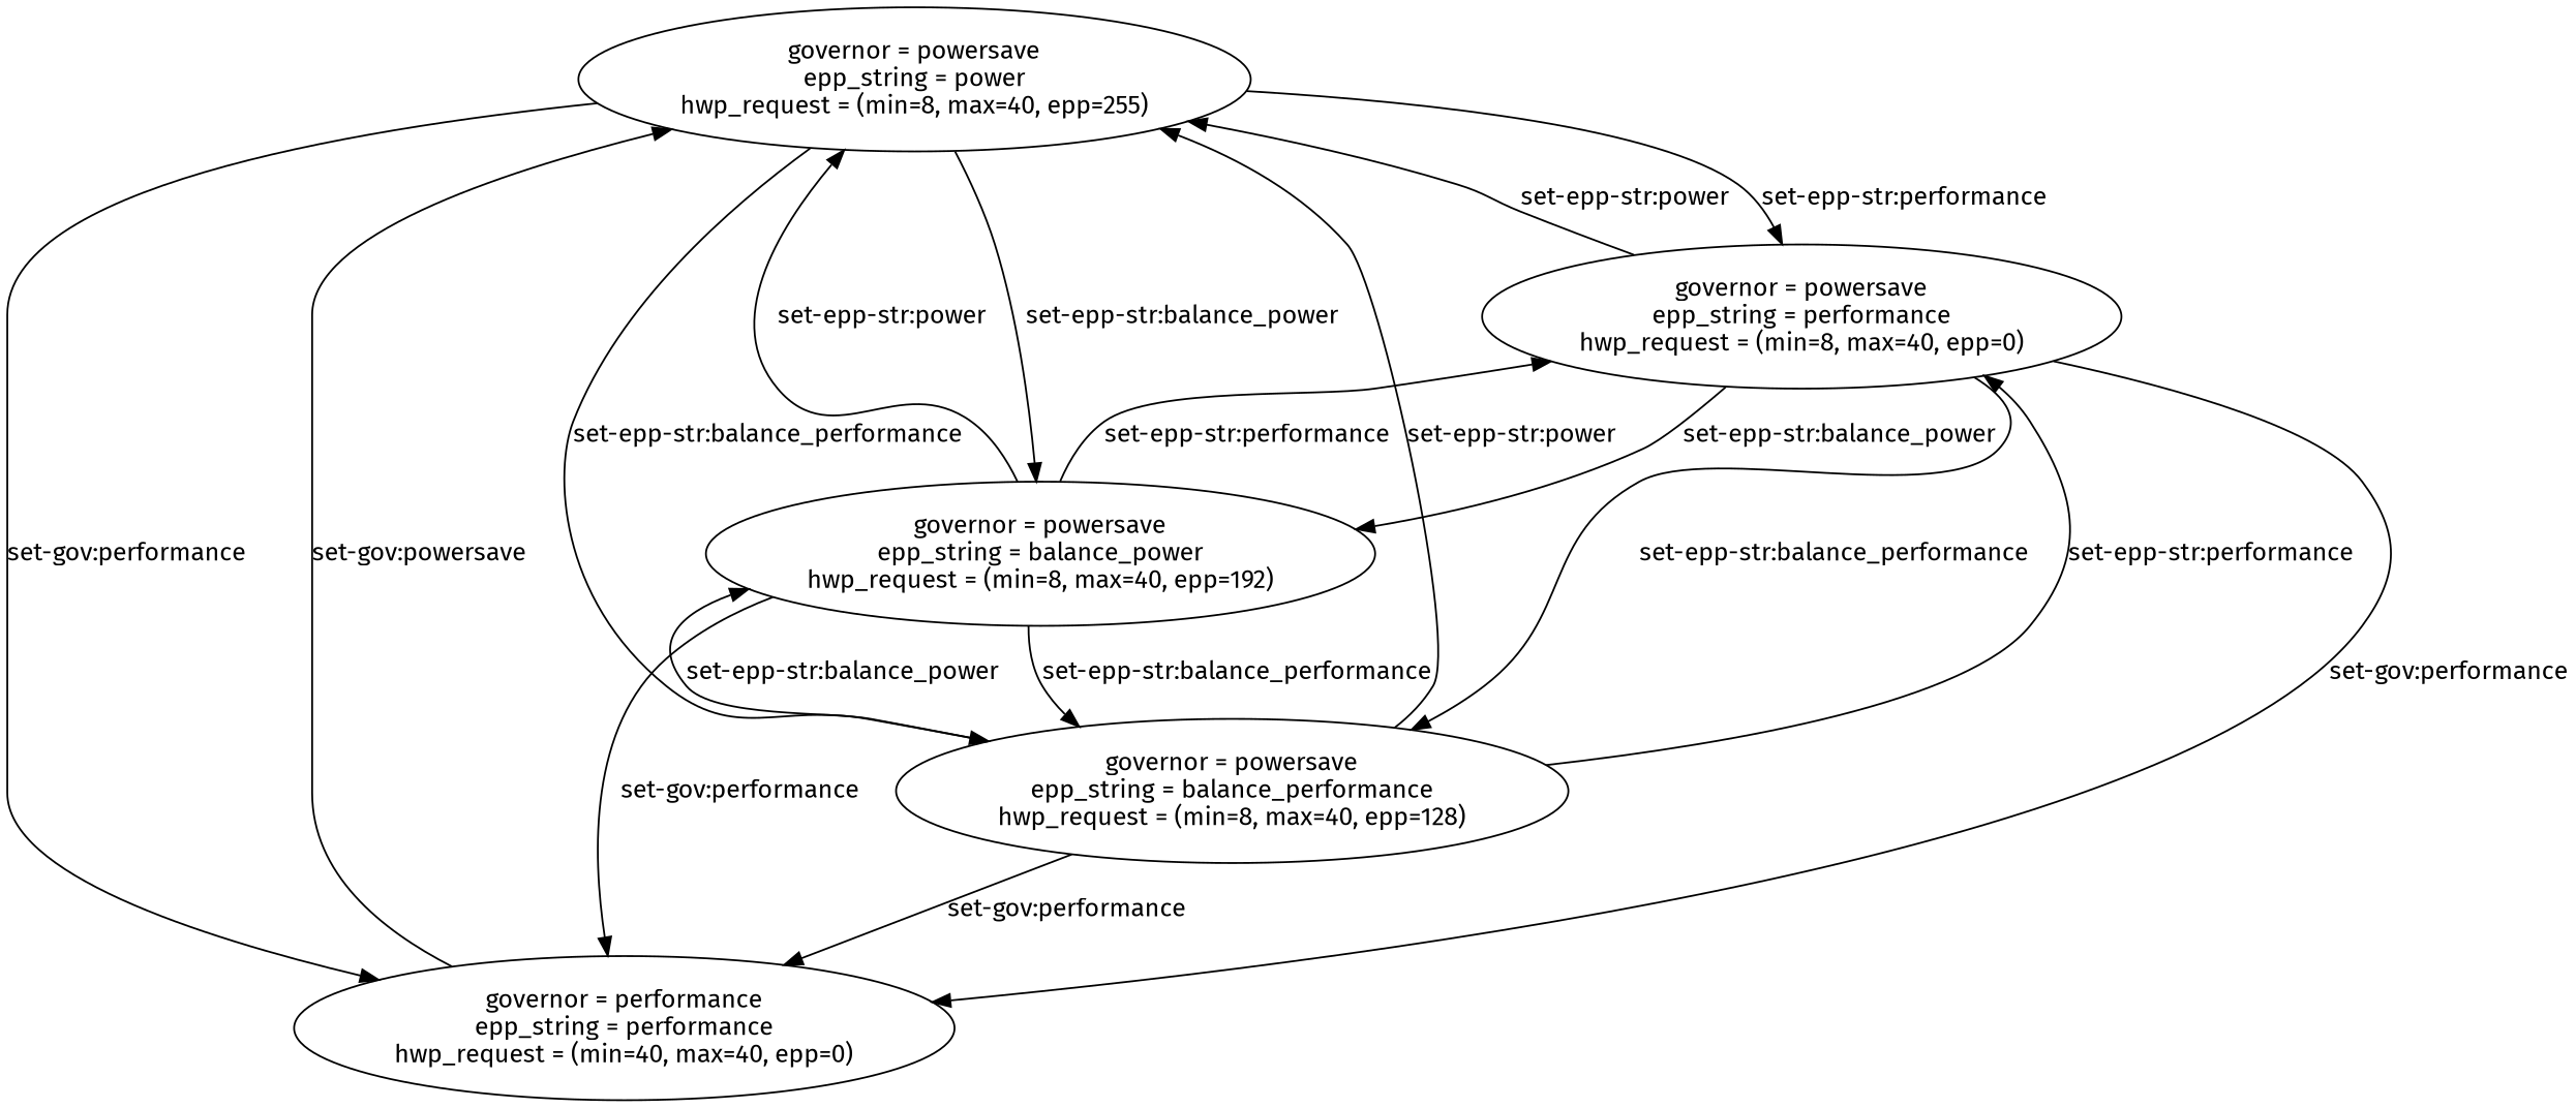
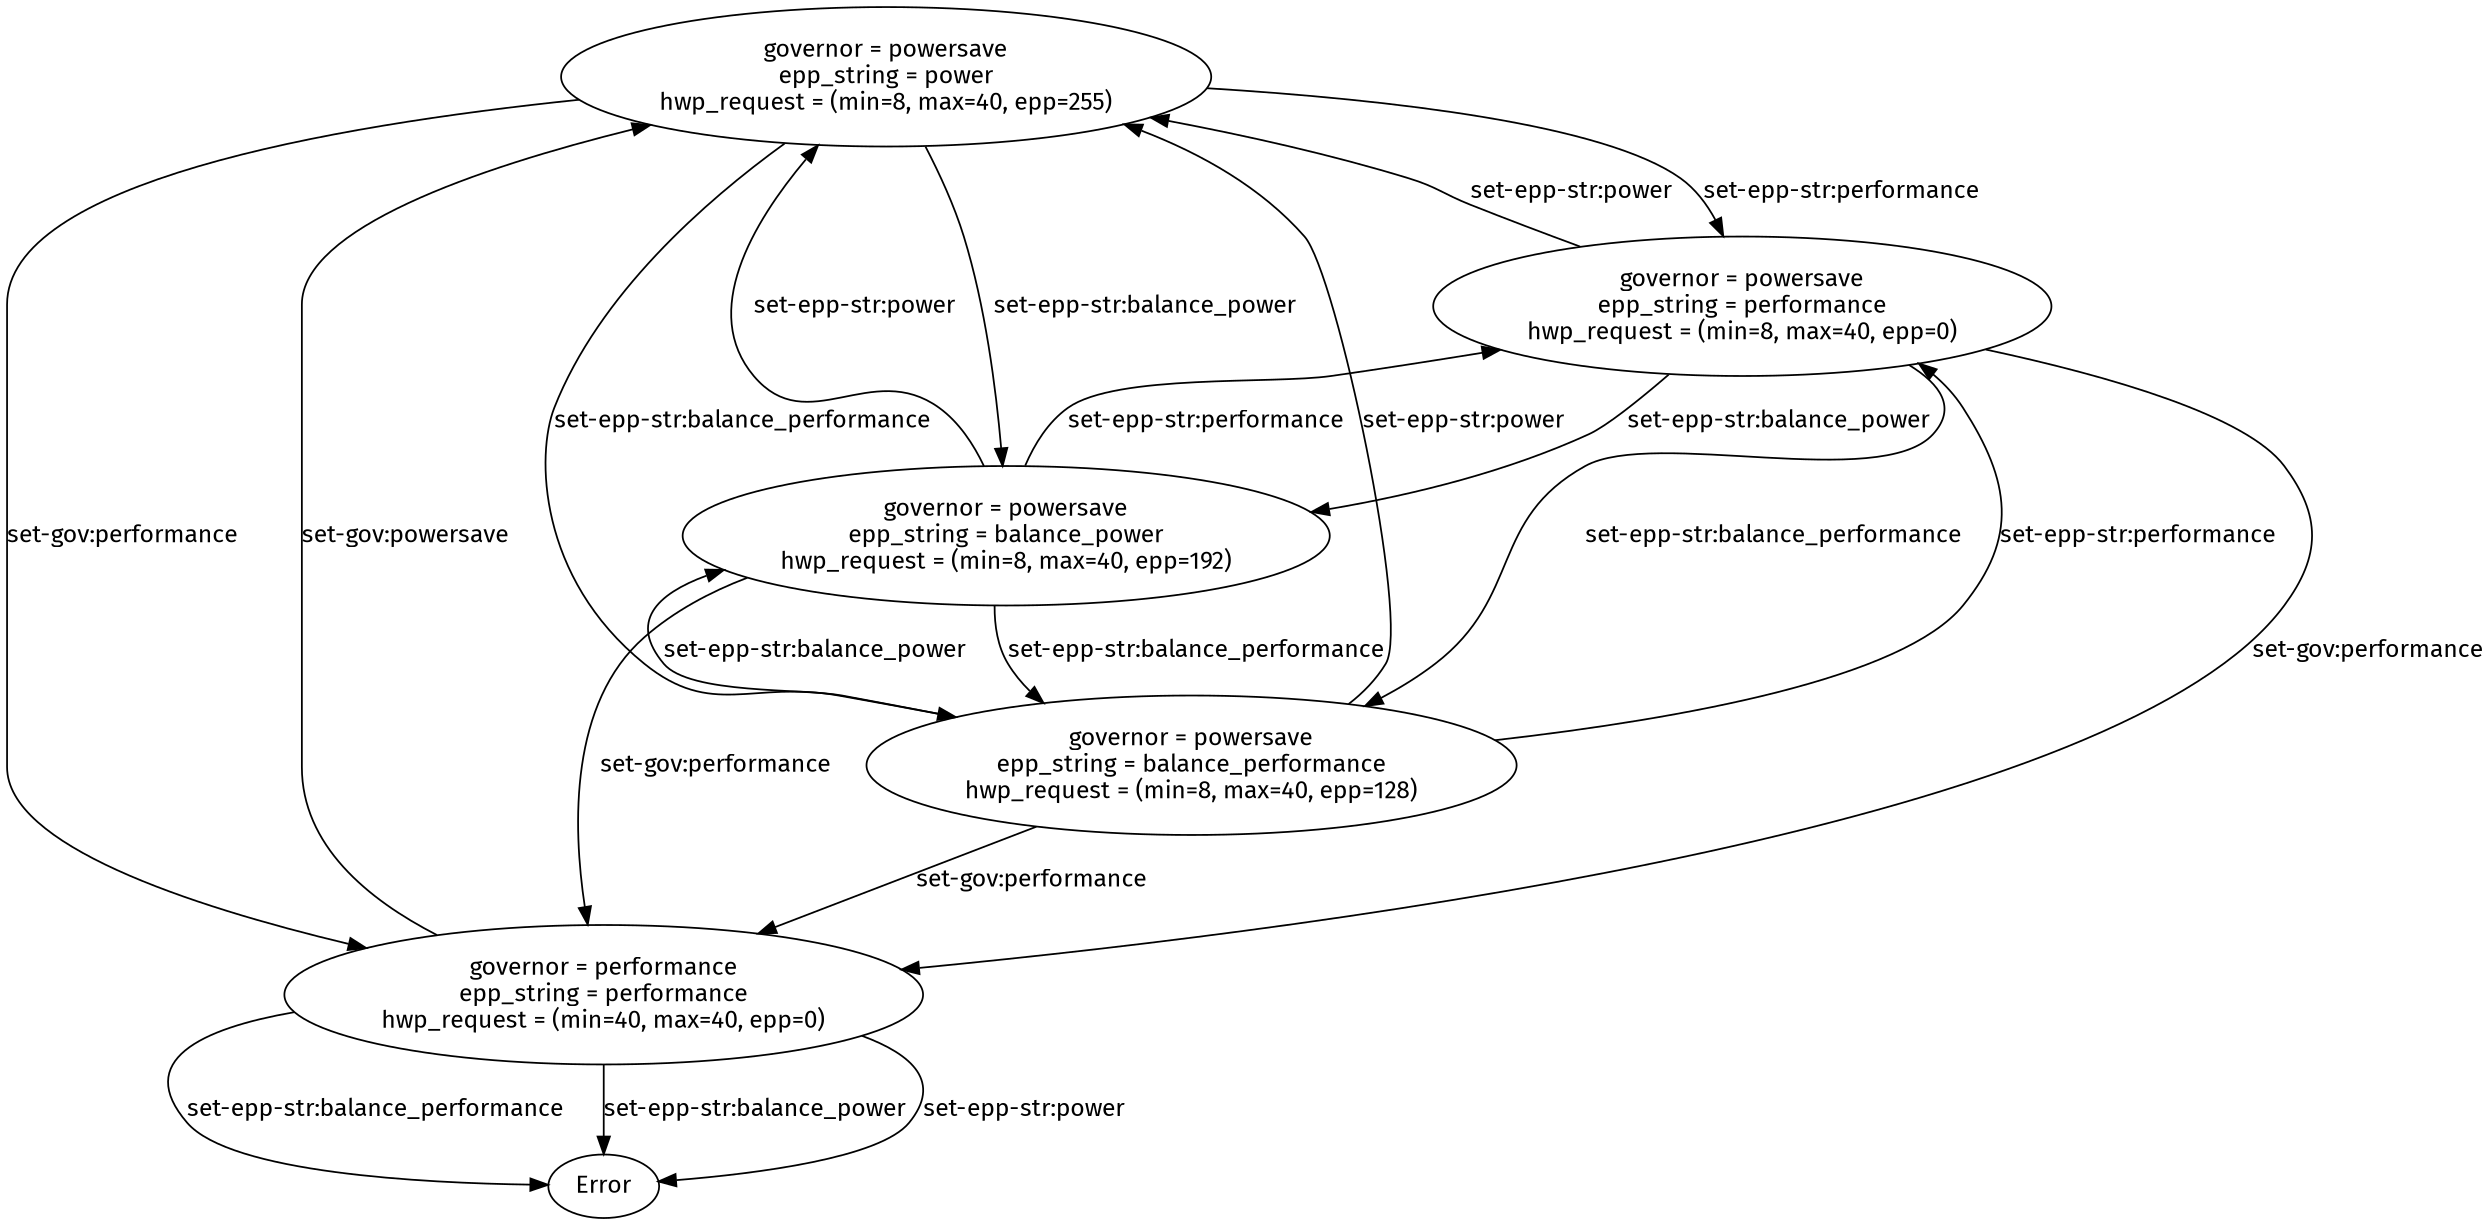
  digraph {
    fontname="Fira Sans"
    node [fontname="Fira Sans"]
    edge [fontname="Fira Sans"]
    n1 [height=1.0999 label="governor = powersave\nepp_string = power\nhwp_request = (min=8, max=40, epp=255)" width=5.0872]
    n2 [height=1.0999 label="governor = performance\nepp_string = performance\nhwp_request = (min=40, max=40, epp=0)" width=4.9497]
    n3 [height=1.0999 label="governor = powersave\nepp_string = performance\nhwp_request = (min=8, max=40, epp=0)" width=4.8123]
    n4 [height=1.0999 label="governor = powersave\nepp_string = balance_performance\nhwp_request = (min=8, max=40, epp=128)" width=5.0872]
    n5 [height=1.0999 label="governor = powersave\nepp_string = balance_power\nhwp_request = (min=8, max=40, epp=192)" width=5.0872]
+   n6 [height=0.5 label=Error width=0.85716]
    n1 -> n2 [label="set-gov:performance"]
    n1 -> n3 [label="set-epp-str:performance"]
    n1 -> n4 [label="set-epp-str:balance_performance"]
    n1 -> n5 [label="set-epp-str:balance_power"]
    n2 -> n1 [label="set-gov:powersave"]
+   n2 -> n6 [label="set-epp-str:balance_performance"]
+   n2 -> n6 [label="set-epp-str:balance_power"]
+   n2 -> n6 [label="set-epp-str:power"]
    n3 -> n1 [label="set-epp-str:power"]
    n3 -> n2 [label="set-gov:performance"]
    n3 -> n4 [label="set-epp-str:balance_performance"]
    n3 -> n5 [label="set-epp-str:balance_power"]
    n4 -> n1 [label="set-epp-str:power"]
    n4 -> n2 [label="set-gov:performance"]
    n4 -> n3 [label="set-epp-str:performance"]
    n4 -> n5 [label="set-epp-str:balance_power"]
    n5 -> n1 [label="set-epp-str:power"]
    n5 -> n2 [label="set-gov:performance"]
    n5 -> n3 [label="set-epp-str:performance"]
    n5 -> n4 [label="set-epp-str:balance_performance"]
  }
